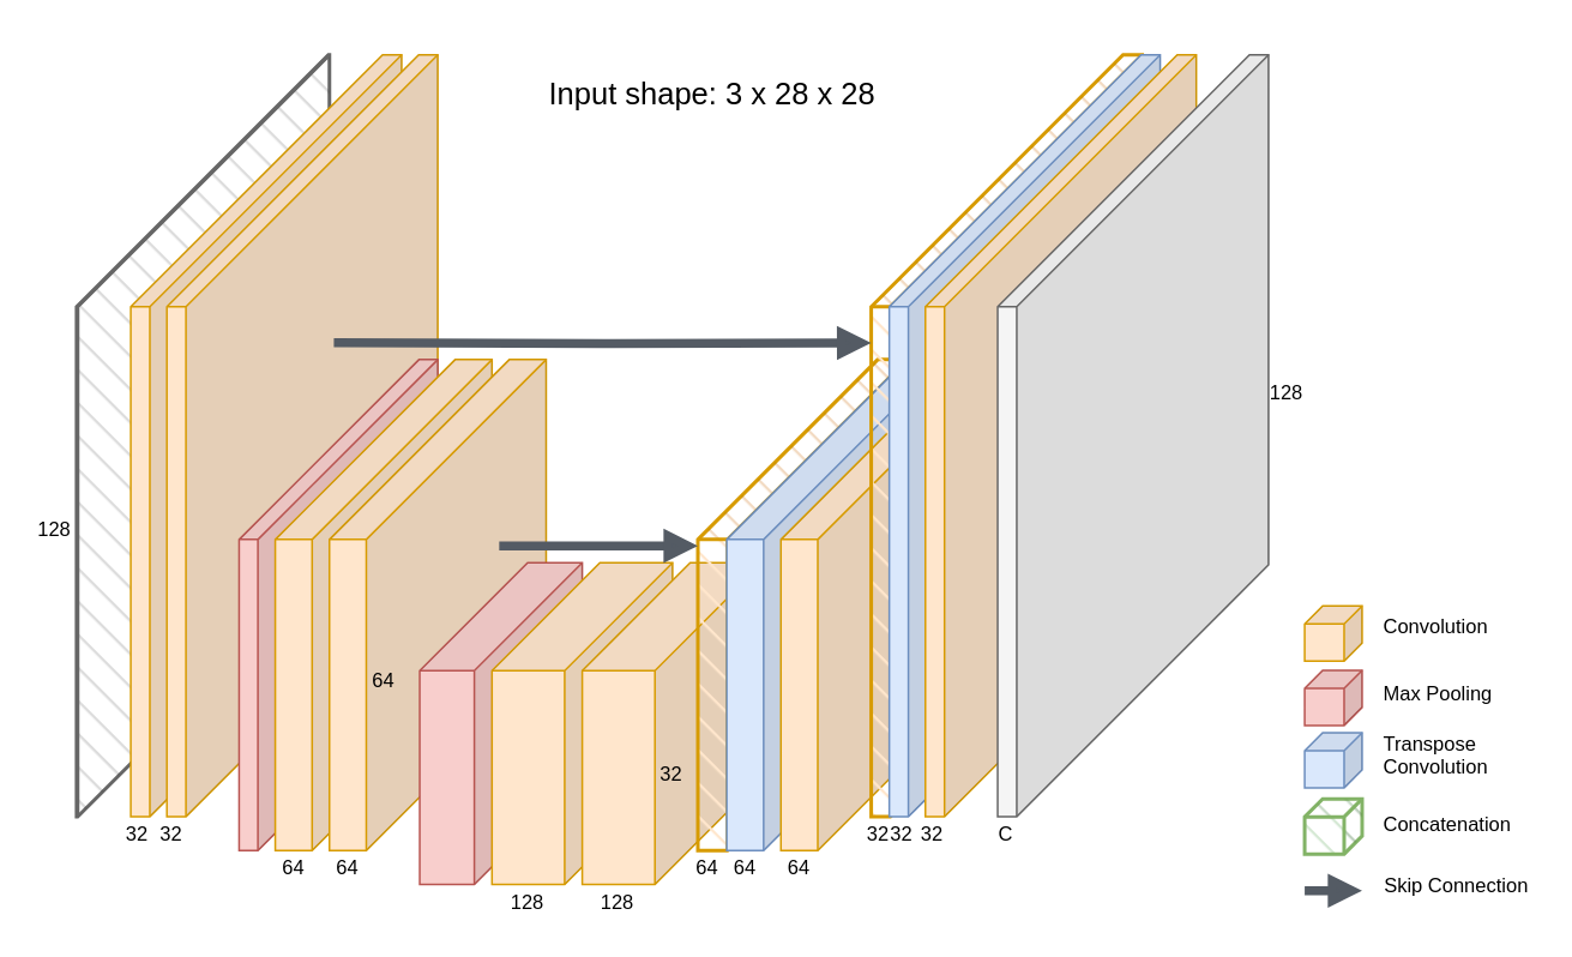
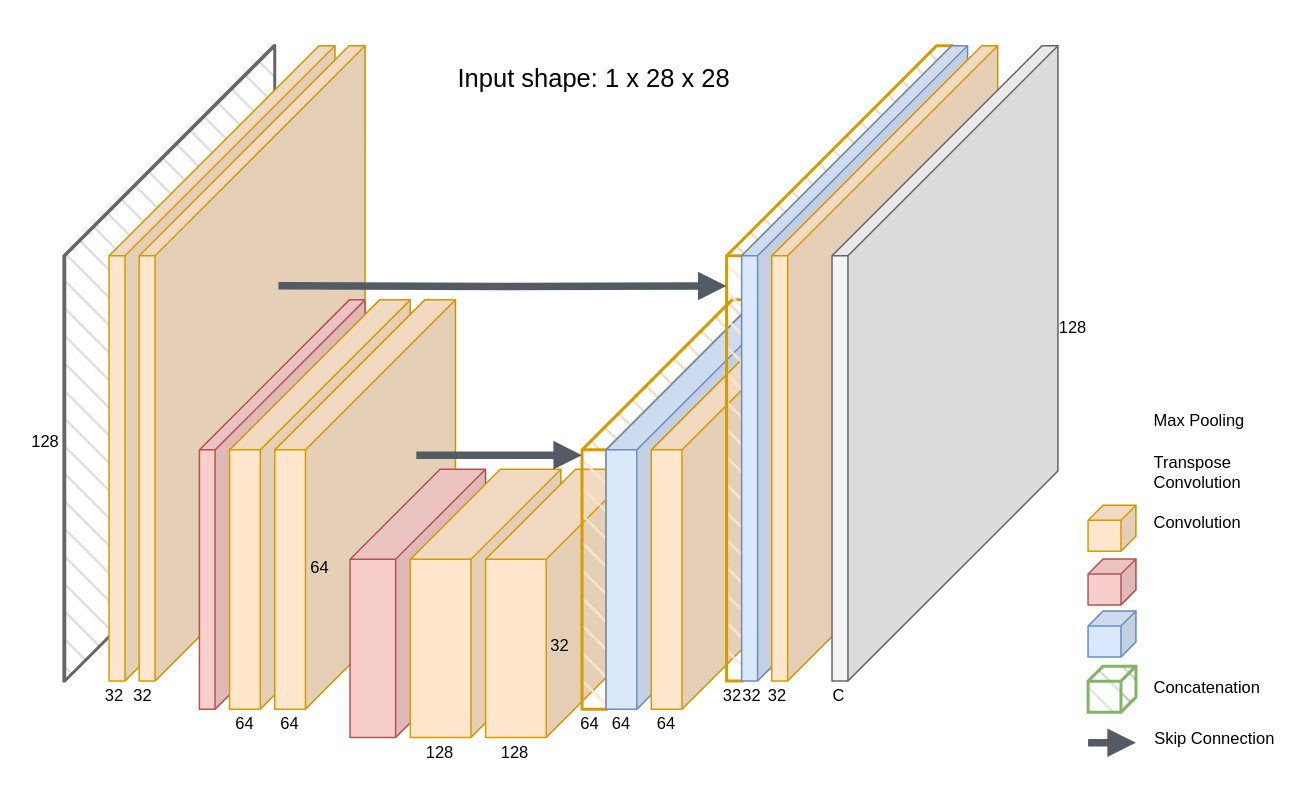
  <mxCell id="0" />
  <mxCell id="1" parent="0" />
  <mxCell id="2" value="" style="shape=cube;whiteSpace=wrap;html=1;boundedLbl=1;backgroundOutline=1;darkOpacity=0.05;darkOpacity2=0.1;flipH=1;flipV=0;size=140;fillColor=#f5f5f5;strokeColor=#666666;fontColor=#333333;fillStyle=hatch;strokeWidth=2;" vertex="1" parent="1"><mxGeometry x="42.09" y="30" width="140.573" height="423.529" as="geometry" /></mxCell>
  <mxCell id="3" value="" style="shape=cube;whiteSpace=wrap;html=1;boundedLbl=1;backgroundOutline=1;darkOpacity=0.05;darkOpacity2=0.1;flipH=1;flipV=0;size=140;fillColor=#ffe6cc;strokeColor=#d79b00;" vertex="1" parent="1"><mxGeometry x="72.213" y="30" width="150.614" height="423.529" as="geometry" /></mxCell>
  <mxCell id="4" value="" style="shape=cube;whiteSpace=wrap;html=1;boundedLbl=1;backgroundOutline=1;darkOpacity=0.05;darkOpacity2=0.1;flipH=1;flipV=0;size=140;fillColor=#ffe6cc;strokeColor=#d79b00;" vertex="1" parent="1"><mxGeometry x="92.295" y="30" width="150.614" height="423.529" as="geometry" /></mxCell>
  <mxCell id="5" value="" style="shape=cube;whiteSpace=wrap;html=1;boundedLbl=1;backgroundOutline=1;darkOpacity=0.05;darkOpacity2=0.1;flipH=1;flipV=0;size=100;fillColor=#f8cecc;strokeColor=#b85450;" vertex="1" parent="1"><mxGeometry x="132.459" y="199.412" width="110.451" height="272.941" as="geometry" /></mxCell>
  <mxCell id="6" value="" style="shape=cube;whiteSpace=wrap;html=1;boundedLbl=1;backgroundOutline=1;darkOpacity=0.05;darkOpacity2=0.1;flipH=1;flipV=0;size=100;fillColor=#ffe6cc;strokeColor=#d79b00;" vertex="1" parent="1"><mxGeometry x="152.541" y="199.412" width="120.492" height="272.941" as="geometry" /></mxCell>
  <mxCell id="7" value="" style="shape=cube;whiteSpace=wrap;html=1;boundedLbl=1;backgroundOutline=1;darkOpacity=0.05;darkOpacity2=0.1;flipH=1;flipV=0;size=100;fillColor=#ffe6cc;strokeColor=#d79b00;" vertex="1" parent="1"><mxGeometry x="182.664" y="199.412" width="120.492" height="272.941" as="geometry" /></mxCell>
  <mxCell id="8" value="" style="shape=cube;whiteSpace=wrap;html=1;boundedLbl=1;backgroundOutline=1;darkOpacity=0.05;darkOpacity2=0.1;flipH=1;flipV=0;size=60;fillColor=#f8cecc;strokeColor=#b85450;" vertex="1" parent="1"><mxGeometry x="232.868" y="312.353" width="90.369" height="178.824" as="geometry" /></mxCell>
  <mxCell id="9" value="" style="shape=cube;whiteSpace=wrap;html=1;boundedLbl=1;backgroundOutline=1;darkOpacity=0.05;darkOpacity2=0.1;flipH=1;flipV=0;size=60;fillColor=#ffe6cc;strokeColor=#d79b00;" vertex="1" parent="1"><mxGeometry x="273.032" y="312.353" width="100.41" height="178.824" as="geometry" /></mxCell>
  <mxCell id="10" value="" style="shape=cube;whiteSpace=wrap;html=1;boundedLbl=1;backgroundOutline=1;darkOpacity=0.05;darkOpacity2=0.1;flipH=1;flipV=0;size=60;fillColor=#ffe6cc;strokeColor=#d79b00;" vertex="1" parent="1"><mxGeometry x="323.237" y="312.353" width="100.41" height="178.824" as="geometry" /></mxCell>
  <mxCell id="11" value="" style="shape=cube;whiteSpace=wrap;html=1;boundedLbl=1;backgroundOutline=1;darkOpacity=0.05;darkOpacity2=0.1;flipH=1;flipV=0;size=100;fillColor=#ffe6cc;strokeColor=#d79b00;fillStyle=hatch;strokeWidth=2;" vertex="1" parent="1"><mxGeometry x="387.499" y="199.412" width="116.475" height="272.941" as="geometry" /></mxCell>
  <mxCell id="12" value="" style="shape=cube;whiteSpace=wrap;html=1;boundedLbl=1;backgroundOutline=1;darkOpacity=0.05;darkOpacity2=0.1;flipH=1;flipV=0;size=100;fillColor=#dae8fc;strokeColor=#6c8ebf;gradientColor=none;fillStyle=solid;strokeWidth=1;" vertex="1" parent="1"><mxGeometry x="403.565" y="199.412" width="120.492" height="272.941" as="geometry" /></mxCell>
  <mxCell id="13" value="" style="shape=cube;whiteSpace=wrap;html=1;boundedLbl=1;backgroundOutline=1;darkOpacity=0.05;darkOpacity2=0.1;flipH=1;flipV=0;size=100;fillColor=#ffe6cc;strokeColor=#d79b00;" vertex="1" parent="1"><mxGeometry x="433.688" y="199.412" width="120.492" height="272.941" as="geometry" /></mxCell>
  <mxCell id="14" value="" style="shape=cube;whiteSpace=wrap;html=1;boundedLbl=1;backgroundOutline=1;darkOpacity=0.05;darkOpacity2=0.1;flipH=1;flipV=0;size=140;fillColor=#ffe6cc;strokeColor=#d79b00;fillStyle=hatch;strokeWidth=2;" vertex="1" parent="1"><mxGeometry x="483.893" y="30" width="150.614" height="423.529" as="geometry" /></mxCell>
  <mxCell id="15" value="" style="shape=cube;whiteSpace=wrap;html=1;boundedLbl=1;backgroundOutline=1;darkOpacity=0.05;darkOpacity2=0.1;flipH=1;flipV=0;size=140;fillColor=#dae8fc;strokeColor=#6c8ebf;" vertex="1" parent="1"><mxGeometry x="493.933" y="30" width="150.614" height="423.529" as="geometry" /></mxCell>
  <mxCell id="16" value="" style="shape=cube;whiteSpace=wrap;html=1;boundedLbl=1;backgroundOutline=1;darkOpacity=0.05;darkOpacity2=0.1;flipH=1;flipV=0;size=140;fillColor=#ffe6cc;strokeColor=#d79b00;" vertex="1" parent="1"><mxGeometry x="514.015" y="30" width="150.614" height="423.529" as="geometry" /></mxCell>
  <mxCell id="17" value="" style="shape=cube;whiteSpace=wrap;html=1;boundedLbl=1;backgroundOutline=1;darkOpacity=0.05;darkOpacity2=0.1;flipH=1;flipV=0;size=140;fillColor=#f5f5f5;strokeColor=#666666;fontColor=#333333;" vertex="1" parent="1"><mxGeometry x="554.179" y="30" width="150.614" height="423.529" as="geometry" /></mxCell>
  <mxCell id="18" value="" style="edgeStyle=orthogonalEdgeStyle;html=1;endArrow=block;elbow=vertical;startArrow=none;endFill=1;strokeColor=#545B64;rounded=0;strokeWidth=5;entryX=0.983;entryY=0.378;entryDx=0;entryDy=0;entryPerimeter=0;" edge="1" parent="1"><mxGeometry width="100" relative="1" as="geometry"><mxPoint x="185.124" y="190" as="sourcePoint" /><mxPoint x="483.893" y="190.094" as="targetPoint" /></mxGeometry></mxCell>
  <mxCell id="19" value="" style="edgeStyle=orthogonalEdgeStyle;html=1;endArrow=block;elbow=vertical;startArrow=none;endFill=1;strokeColor=#545B64;rounded=0;strokeWidth=5;" edge="1" parent="1"><mxGeometry width="100" relative="1" as="geometry"><mxPoint x="277.049" y="302.941" as="sourcePoint" /><mxPoint x="387.499" y="302.941" as="targetPoint" /></mxGeometry></mxCell>
  <mxCell id="20" value="&lt;font style=&quot;font-size: 11px;&quot;&gt;64&lt;/font&gt;" style="text;html=1;strokeColor=none;fillColor=none;align=center;verticalAlign=middle;whiteSpace=wrap;rounded=0;" vertex="1" parent="1"><mxGeometry x="152.541" y="472.353" width="20.082" height="18.824" as="geometry" /></mxCell>
  <mxCell id="21" value="&lt;font style=&quot;font-size: 11px;&quot;&gt;64&lt;/font&gt;" style="text;html=1;strokeColor=none;fillColor=none;align=center;verticalAlign=middle;whiteSpace=wrap;rounded=0;" vertex="1" parent="1"><mxGeometry x="182.664" y="472.353" width="20.082" height="18.824" as="geometry" /></mxCell>
  <mxCell id="22" value="&lt;font style=&quot;font-size: 11px;&quot;&gt;32&lt;/font&gt;" style="text;html=1;strokeColor=none;fillColor=none;align=center;verticalAlign=middle;whiteSpace=wrap;rounded=0;" vertex="1" parent="1"><mxGeometry x="66.188" y="453.529" width="20.082" height="18.824" as="geometry" /></mxCell>
  <mxCell id="23" value="&lt;font style=&quot;font-size: 11px;&quot;&gt;32&lt;/font&gt;" style="text;html=1;strokeColor=none;fillColor=none;align=center;verticalAlign=middle;whiteSpace=wrap;rounded=0;" vertex="1" parent="1"><mxGeometry x="85.266" y="453.529" width="20.082" height="18.824" as="geometry" /></mxCell>
  <mxCell id="24" value="&lt;font style=&quot;font-size: 11px;&quot;&gt;128&lt;/font&gt;" style="text;html=1;strokeColor=none;fillColor=none;align=center;verticalAlign=middle;whiteSpace=wrap;rounded=0;" vertex="1" parent="1"><mxGeometry x="283.073" y="491.176" width="20.082" height="18.824" as="geometry" /></mxCell>
  <mxCell id="25" value="&lt;font style=&quot;font-size: 11px;&quot;&gt;128&lt;/font&gt;" style="text;html=1;strokeColor=none;fillColor=none;align=center;verticalAlign=middle;whiteSpace=wrap;rounded=0;" vertex="1" parent="1"><mxGeometry x="333.278" y="491.176" width="20.082" height="18.824" as="geometry" /></mxCell>
  <mxCell id="26" value="&lt;font style=&quot;font-size: 11px;&quot;&gt;64&lt;/font&gt;" style="text;html=1;strokeColor=none;fillColor=none;align=center;verticalAlign=middle;whiteSpace=wrap;rounded=0;" vertex="1" parent="1"><mxGeometry x="433.688" y="472.353" width="20.082" height="18.824" as="geometry" /></mxCell>
  <mxCell id="27" value="&lt;font style=&quot;font-size: 11px;&quot;&gt;32&lt;/font&gt;" style="text;html=1;strokeColor=none;fillColor=none;align=center;verticalAlign=middle;whiteSpace=wrap;rounded=0;" vertex="1" parent="1"><mxGeometry x="507.991" y="453.529" width="20.082" height="18.824" as="geometry" /></mxCell>
  <mxCell id="28" value="&lt;font style=&quot;font-size: 11px;&quot;&gt;64&lt;/font&gt;" style="text;html=1;strokeColor=none;fillColor=none;align=center;verticalAlign=middle;whiteSpace=wrap;rounded=0;" vertex="1" parent="1"><mxGeometry x="383.483" y="472.353" width="20.082" height="18.824" as="geometry" /></mxCell>
  <mxCell id="29" value="&lt;font style=&quot;font-size: 11px;&quot;&gt;64&lt;/font&gt;" style="text;html=1;strokeColor=none;fillColor=none;align=center;verticalAlign=middle;whiteSpace=wrap;rounded=0;" vertex="1" parent="1"><mxGeometry x="403.565" y="472.353" width="20.082" height="18.824" as="geometry" /></mxCell>
  <mxCell id="30" value="&lt;font style=&quot;font-size: 11px;&quot;&gt;C&lt;/font&gt;" style="text;html=1;strokeColor=none;fillColor=none;align=center;verticalAlign=middle;whiteSpace=wrap;rounded=0;" vertex="1" parent="1"><mxGeometry x="549.159" y="453.529" width="20.082" height="18.824" as="geometry" /></mxCell>
  <mxCell id="31" value="&lt;font style=&quot;font-size: 11px;&quot;&gt;128&lt;/font&gt;" style="text;html=1;strokeColor=none;fillColor=none;align=center;verticalAlign=middle;whiteSpace=wrap;rounded=0;" vertex="1" parent="1"><mxGeometry x="704.794" y="208.824" width="20.082" height="18.824" as="geometry" /></mxCell>
  <mxCell id="32" value="&lt;font style=&quot;font-size: 11px;&quot;&gt;128&lt;/font&gt;" style="text;html=1;strokeColor=none;fillColor=none;align=center;verticalAlign=middle;whiteSpace=wrap;rounded=0;" vertex="1" parent="1"><mxGeometry x="20" y="284.118" width="20.082" height="18.824" as="geometry" /></mxCell>
  <mxCell id="33" value="&lt;span style=&quot;font-size: 11px;&quot;&gt;64&lt;/span&gt;" style="text;html=1;strokeColor=none;fillColor=none;align=center;verticalAlign=middle;whiteSpace=wrap;rounded=0;" vertex="1" parent="1"><mxGeometry x="202.746" y="368.824" width="20.082" height="18.824" as="geometry" /></mxCell>
  <mxCell id="34" value="&lt;span style=&quot;font-size: 11px;&quot;&gt;32&lt;br&gt;&lt;/span&gt;" style="text;html=1;strokeColor=none;fillColor=none;align=center;verticalAlign=middle;whiteSpace=wrap;rounded=0;" vertex="1" parent="1"><mxGeometry x="363.401" y="420.588" width="20.082" height="18.824" as="geometry" /></mxCell>
  <mxCell id="35" value="" style="shape=cube;whiteSpace=wrap;html=1;boundedLbl=1;backgroundOutline=1;darkOpacity=0.05;darkOpacity2=0.1;flipH=1;flipV=0;size=10;fillColor=#ffe6cc;strokeColor=#d79b00;" vertex="1" parent="1"><mxGeometry x="724.876" y="336.383" width="31.943" height="30.638" as="geometry" /></mxCell>
  <mxCell id="36" value="" style="shape=cube;whiteSpace=wrap;html=1;boundedLbl=1;backgroundOutline=1;darkOpacity=0.05;darkOpacity2=0.1;flipH=1;flipV=0;size=10;fillColor=#f8cecc;strokeColor=#b85450;" vertex="1" parent="1"><mxGeometry x="724.876" y="372.128" width="31.943" height="30.638" as="geometry" /></mxCell>
  <mxCell id="37" value="" style="shape=cube;whiteSpace=wrap;html=1;boundedLbl=1;backgroundOutline=1;darkOpacity=0.05;darkOpacity2=0.1;flipH=1;flipV=0;size=10;fillColor=#dae8fc;strokeColor=#6c8ebf;" vertex="1" parent="1"><mxGeometry x="724.876" y="406.872" width="31.943" height="30.638" as="geometry" /></mxCell>
  <mxCell id="38" value="" style="shape=cube;whiteSpace=wrap;html=1;boundedLbl=1;backgroundOutline=1;darkOpacity=0.05;darkOpacity2=0.1;flipH=1;flipV=0;size=10;fillColor=#d5e8d4;strokeColor=#82b366;fillStyle=hatch;strokeWidth=2;" vertex="1" parent="1"><mxGeometry x="724.876" y="443.617" width="31.943" height="30.638" as="geometry" /></mxCell>
  <mxCell id="39" value="" style="edgeStyle=orthogonalEdgeStyle;html=1;endArrow=block;elbow=vertical;startArrow=none;endFill=1;strokeColor=#545B64;rounded=0;strokeWidth=5;" edge="1" parent="1"><mxGeometry width="100" relative="1" as="geometry"><mxPoint x="724.876" y="494.681" as="sourcePoint" /><mxPoint x="756.819" y="494.681" as="targetPoint" /></mxGeometry></mxCell>
  <mxCell id="40" value="&lt;font style=&quot;font-size: 11px;&quot;&gt;Convolution&lt;/font&gt;" style="text;html=1;strokeColor=none;fillColor=none;align=left;verticalAlign=middle;whiteSpace=wrap;rounded=0;" vertex="1" parent="1"><mxGeometry x="767.466" y="337.404" width="63.886" height="20.426" as="geometry" /></mxCell>
- <mxCell id="41" value="&lt;font style=&quot;font-size: 11px;&quot;&gt;Max Pooling&lt;/font&gt;" style="text;html=1;strokeColor=none;fillColor=none;align=left;verticalAlign=middle;whiteSpace=wrap;rounded=0;" vertex="1" parent="1"><mxGeometry x="767.466" y="375.191" width="74.534" height="20.426" as="geometry" /></mxCell>
- <mxCell id="42" value="&lt;div style=&quot;&quot;&gt;&lt;span style=&quot;font-size: 11px; background-color: initial;&quot;&gt;Transpose&lt;/span&gt;&lt;/div&gt;&lt;font style=&quot;font-size: 11px;&quot;&gt;&lt;div style=&quot;&quot;&gt;&lt;span style=&quot;background-color: initial;&quot;&gt;Convolution&lt;/span&gt;&lt;/div&gt;&lt;/font&gt;" style="text;html=1;strokeColor=none;fillColor=none;align=left;verticalAlign=middle;whiteSpace=wrap;rounded=0;" vertex="1" parent="1"><mxGeometry x="767.466" y="408.894" width="74.534" height="20.426" as="geometry" /></mxCell>
+ <mxCell id="41" value="&lt;font style=&quot;font-size: 11px;&quot;&gt;Max Pooling&lt;/font&gt;" style="text;html=1;strokeColor=none;fillColor=none;align=left;verticalAlign=middle;whiteSpace=wrap;rounded=0;" vertex="1" parent="1"><mxGeometry x="767.466" y="270.191" width="74.534" height="20.426" as="geometry" /></mxCell>
+ <mxCell id="42" value="&lt;div style=&quot;&quot;&gt;&lt;span style=&quot;font-size: 11px; background-color: initial;&quot;&gt;Transpose&lt;/span&gt;&lt;/div&gt;&lt;font style=&quot;font-size: 11px;&quot;&gt;&lt;div style=&quot;&quot;&gt;&lt;span style=&quot;background-color: initial;&quot;&gt;Convolution&lt;/span&gt;&lt;/div&gt;&lt;/font&gt;" style="text;html=1;strokeColor=none;fillColor=none;align=left;verticalAlign=middle;whiteSpace=wrap;rounded=0;" vertex="1" parent="1"><mxGeometry x="767.466" y="303.894" width="74.534" height="20.426" as="geometry" /></mxCell>
  <mxCell id="43" value="&lt;div style=&quot;text-align: left;&quot;&gt;&lt;span style=&quot;font-size: 11px; background-color: initial;&quot;&gt;Concatenation&lt;/span&gt;&lt;/div&gt;" style="text;html=1;strokeColor=none;fillColor=none;align=center;verticalAlign=middle;whiteSpace=wrap;rounded=0;" vertex="1" parent="1"><mxGeometry x="767.466" y="447.702" width="74.534" height="20.426" as="geometry" /></mxCell>
  <mxCell id="44" value="&lt;div style=&quot;text-align: left;&quot;&gt;&lt;span style=&quot;font-size: 11px; background-color: initial;&quot;&gt;Skip Connection&lt;/span&gt;&lt;/div&gt;" style="text;html=1;strokeColor=none;fillColor=none;align=center;verticalAlign=middle;whiteSpace=wrap;rounded=0;" vertex="1" parent="1"><mxGeometry x="767.47" y="481.4" width="84.53" height="20.43" as="geometry" /></mxCell>
- <mxCell id="45" value="&lt;font style=&quot;font-size: 17px;&quot;&gt;Input shape: 3 x 28 x 28&lt;/font&gt;" style="text;html=1;strokeColor=none;fillColor=none;align=left;verticalAlign=middle;whiteSpace=wrap;rounded=0;" vertex="1" parent="1"><mxGeometry x="303.16" y="20" width="225" height="65" as="geometry" /></mxCell>
+ <mxCell id="45" value="&lt;font style=&quot;font-size: 17px;&quot;&gt;Input shape: 1 x 28 x 28&lt;/font&gt;" style="text;html=1;strokeColor=none;fillColor=none;align=left;verticalAlign=middle;whiteSpace=wrap;rounded=0;" vertex="1" parent="1"><mxGeometry x="303.16" y="20" width="225" height="65" as="geometry" /></mxCell>
  <mxCell id="46" value="&lt;font style=&quot;font-size: 11px;&quot;&gt;32&lt;/font&gt;" style="text;html=1;strokeColor=none;fillColor=none;align=center;verticalAlign=middle;whiteSpace=wrap;rounded=0;" vertex="1" parent="1"><mxGeometry x="477.851" y="453.529" width="20.082" height="18.824" as="geometry" /></mxCell>
  <mxCell id="47" value="&lt;font style=&quot;font-size: 11px;&quot;&gt;32&lt;/font&gt;" style="text;html=1;strokeColor=none;fillColor=none;align=center;verticalAlign=middle;whiteSpace=wrap;rounded=0;" vertex="1" parent="1"><mxGeometry x="490.911" y="453.529" width="20.082" height="18.824" as="geometry" /></mxCell>
